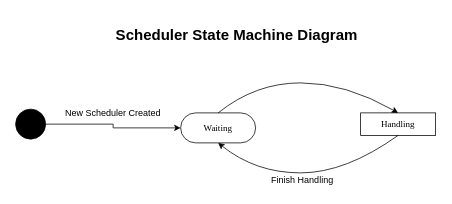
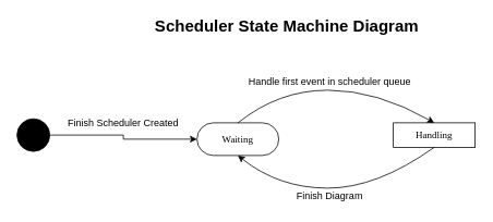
  <mxCell id="0" />
  <mxCell id="1" parent="0" />
  <mxCell id="2" style="edgeStyle=orthogonalEdgeStyle;rounded=0;orthogonalLoop=1;jettySize=auto;html=1;" edge="1" parent="1" source="3" target="5"><mxGeometry relative="1" as="geometry" /></mxCell>
  <mxCell id="3" value="" style="ellipse;whiteSpace=wrap;html=1;rounded=0;shadow=0;comic=0;labelBackgroundColor=none;strokeWidth=1;fillColor=#000000;fontFamily=Verdana;fontSize=12;align=center;" parent="1" vertex="1"><mxGeometry x="20" y="145" width="40" height="40" as="geometry" /></mxCell>
  <mxCell id="4" value="Handling" style="whiteSpace=wrap;html=1;shadow=0;comic=0;labelBackgroundColor=none;strokeWidth=1;fontFamily=Verdana;fontSize=12;align=center;arcSize=50;rounded=0;" parent="1" vertex="1"><mxGeometry x="480" y="150" width="100" height="30" as="geometry" /></mxCell>
  <mxCell id="5" value="Waiting" style="rounded=1;whiteSpace=wrap;html=1;shadow=0;comic=0;labelBackgroundColor=none;strokeWidth=1;fontFamily=Verdana;fontSize=12;align=center;arcSize=50;" parent="1" vertex="1"><mxGeometry x="240" y="150" width="100" height="40" as="geometry" /></mxCell>
  <mxCell id="6" value="" style="curved=1;endArrow=classic;html=1;entryX=0.5;entryY=0;entryDx=0;entryDy=0;exitX=0.5;exitY=0;exitDx=0;exitDy=0;" edge="1" parent="1" source="5" target="4"><mxGeometry width="50" height="50" relative="1" as="geometry"><mxPoint x="300" y="360" as="sourcePoint" /><mxPoint x="350" y="310" as="targetPoint" /><Array as="points"><mxPoint x="340" y="110" /><mxPoint x="460" y="110" /></Array></mxGeometry></mxCell>
  <mxCell id="7" value="" style="curved=1;endArrow=classic;html=1;exitX=0.5;exitY=1;exitDx=0;exitDy=0;entryX=0.5;entryY=1;entryDx=0;entryDy=0;" edge="1" parent="1" source="4" target="5"><mxGeometry width="50" height="50" relative="1" as="geometry"><mxPoint x="300" y="360" as="sourcePoint" /><mxPoint x="350" y="310" as="targetPoint" /><Array as="points"><mxPoint x="460" y="230" /><mxPoint x="340" y="230" /></Array></mxGeometry></mxCell>
- <mxCell id="9" value="&lt;b&gt;&lt;font style=&quot;font-size: 20px&quot;&gt;Scheduler State Machine Diagram&lt;/font&gt;&lt;/b&gt;" style="text;html=1;strokeColor=none;fillColor=none;align=center;verticalAlign=middle;whiteSpace=wrap;rounded=0;" vertex="1" parent="1"><mxGeometry x="135" y="35" width="360" height="20" as="geometry" /></mxCell>
- <mxCell id="10" value="New Scheduler Created" style="text;html=1;strokeColor=none;fillColor=none;align=center;verticalAlign=middle;whiteSpace=wrap;rounded=0;" vertex="1" parent="1"><mxGeometry x="70" y="130" width="160" height="40" as="geometry" /></mxCell>
- <mxCell id="11" value="Finish Handling" style="text;html=1;strokeColor=none;fillColor=none;align=center;verticalAlign=middle;whiteSpace=wrap;rounded=0;" vertex="1" parent="1"><mxGeometry x="280" y="230" width="245" height="20" as="geometry" /></mxCell>
+ <mxCell id="8" value="Handle first event in scheduler queue" style="text;html=1;strokeColor=none;fillColor=none;align=center;verticalAlign=middle;whiteSpace=wrap;rounded=0;" vertex="1" parent="1"><mxGeometry x="280" y="90" width="245" height="20" as="geometry" /></mxCell>
+ <mxCell id="9" value="&lt;b&gt;&lt;font style=&quot;font-size: 20px&quot;&gt;Scheduler State Machine Diagram&lt;/font&gt;&lt;/b&gt;" style="text;html=1;strokeColor=none;fillColor=none;align=center;verticalAlign=middle;whiteSpace=wrap;rounded=0;" vertex="1" parent="1"><mxGeometry x="170" y="20" width="360" height="20" as="geometry" /></mxCell>
+ <mxCell id="10" value="Finish Scheduler Created" style="text;html=1;strokeColor=none;fillColor=none;align=center;verticalAlign=middle;whiteSpace=wrap;rounded=0;" vertex="1" parent="1"><mxGeometry x="70" y="130" width="160" height="40" as="geometry" /></mxCell>
+ <mxCell id="11" value="Finish Diagram" style="text;html=1;strokeColor=none;fillColor=none;align=center;verticalAlign=middle;whiteSpace=wrap;rounded=0;" vertex="1" parent="1"><mxGeometry x="280" y="230" width="245" height="20" as="geometry" /></mxCell>
